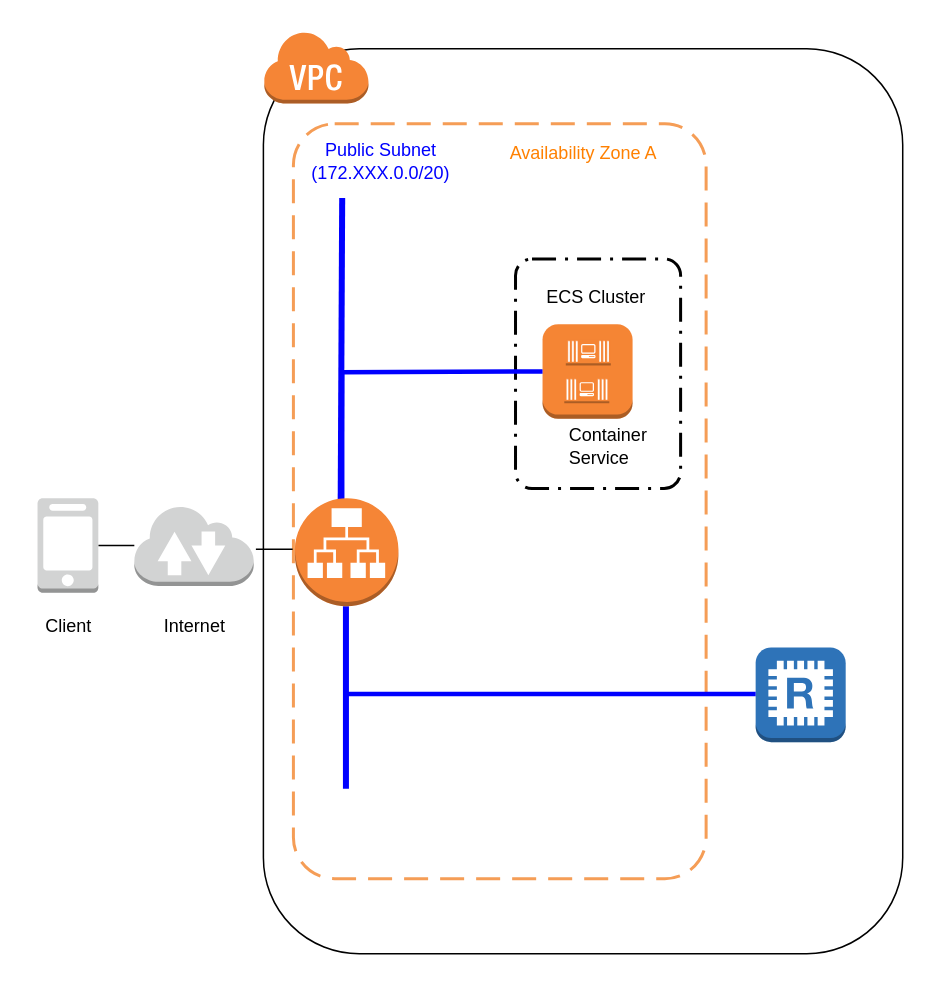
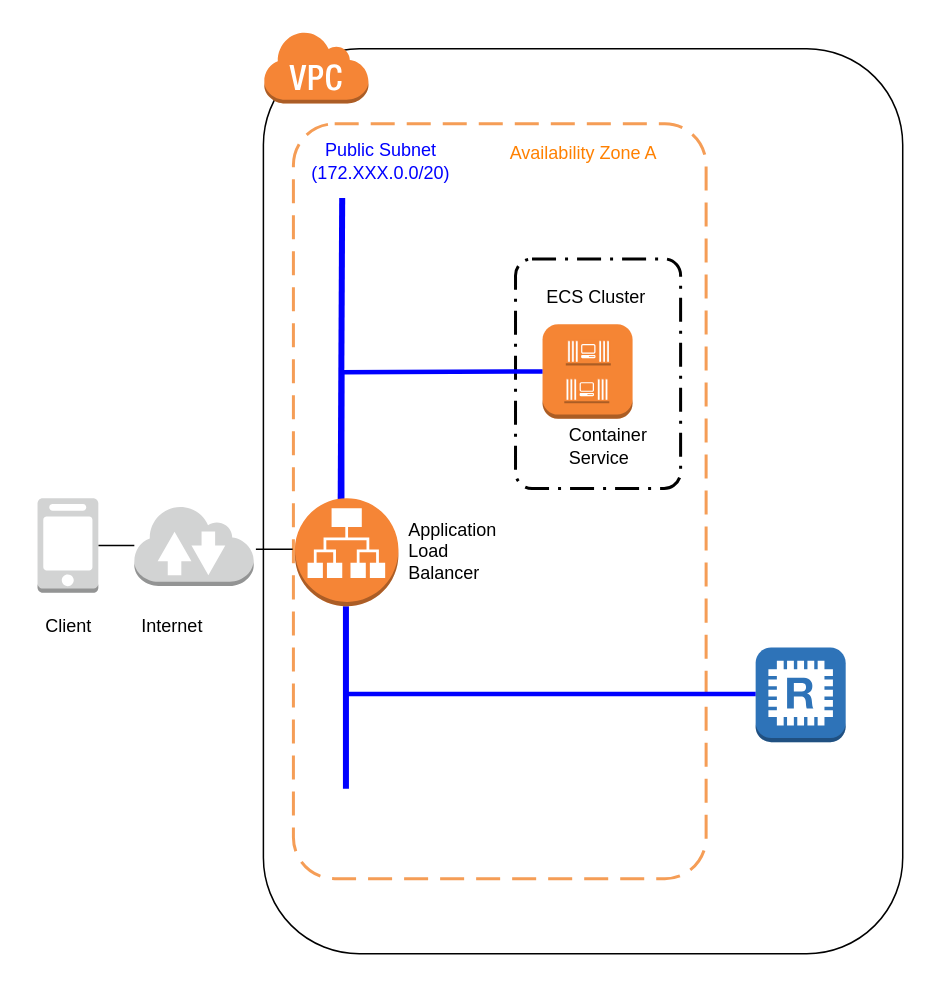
  <mxCell id="0" />
  <mxCell id="1" parent="0" />
  <mxCell id="2" value="" style="rounded=1;whiteSpace=wrap;html=1;" vertex="1" parent="1"><mxGeometry x="175" y="32" width="426" height="603" as="geometry" /></mxCell>
  <mxCell id="3" value="" style="rounded=1;arcSize=10;dashed=1;strokeColor=#F59D56;fillColor=none;gradientColor=none;dashPattern=8 4;strokeWidth=2;fontColor=#0000FF;" vertex="1" parent="1"><mxGeometry x="195" y="82" width="275" height="503" as="geometry" /></mxCell>
  <mxCell id="4" value="" style="rounded=1;arcSize=10;dashed=1;strokeColor=#000000;fillColor=none;gradientColor=none;dashPattern=8 3 1 3;strokeWidth=2;fontColor=#FF8000;" vertex="1" parent="1"><mxGeometry x="343" y="172" width="110" height="153" as="geometry" /></mxCell>
  <mxCell id="5" value="" style="endArrow=none;html=1;strokeColor=#0000FF;strokeWidth=4;exitX=0.5;exitY=0;exitPerimeter=0;" edge="1" parent="1"><mxGeometry width="50" height="50" relative="1" as="geometry"><mxPoint x="226.5" y="334.5" as="sourcePoint" /><mxPoint x="227.5" y="131.5" as="targetPoint" /></mxGeometry></mxCell>
  <mxCell id="6" value="" style="endArrow=none;html=1;strokeColor=#0000FF;strokeWidth=4;" edge="1" parent="1"><mxGeometry width="50" height="50" relative="1" as="geometry"><mxPoint x="230" y="525" as="sourcePoint" /><mxPoint x="230" y="403.5" as="targetPoint" /></mxGeometry></mxCell>
  <mxCell id="7" value="" style="dashed=0;html=1;shape=mxgraph.aws3.virtual_private_cloud;fillColor=#F58536;gradientColor=none;dashed=0;fontColor=#0000FF;aspect=fixed;" vertex="1" parent="1"><mxGeometry x="175" y="20" width="70" height="48.46" as="geometry" /></mxCell>
  <mxCell id="8" value="" style="dashed=0;html=1;shape=mxgraph.aws3.instance;fillColor=#F58534;gradientColor=none;fontColor=#0000FF;" vertex="1" parent="1"><mxGeometry x="361" y="215.5" width="60" height="63" as="geometry" /></mxCell>
  <mxCell id="9" style="edgeStyle=none;html=1;entryX=0;entryY=0.5;entryPerimeter=0;jettySize=auto;orthogonalLoop=1;strokeColor=#0000FF;strokeWidth=3;fontColor=#FF8000;rounded=0;startArrow=none;startFill=0;endArrow=none;endFill=0;exitX=0.457;exitY=0.111;exitPerimeter=0;" edge="1" parent="1" source="10" target="8"><mxGeometry relative="1" as="geometry"><mxPoint x="276.5" y="341.5" as="sourcePoint" /><Array as="points"><mxPoint x="227.5" y="247.5" /></Array></mxGeometry></mxCell>
  <mxCell id="10" value="" style="dashed=0;html=1;shape=mxgraph.aws3.application_load_balancer;fillColor=#F58536;gradientColor=none;" vertex="1" parent="1"><mxGeometry x="196" y="331.5" width="69" height="72" as="geometry" /></mxCell>
  <mxCell id="11" value="Container&lt;br&gt;Service" style="text;html=1;resizable=0;autosize=1;align=left;verticalAlign=middle;points=[];fillColor=none;strokeColor=none;rounded=0;dashed=1;fontColor=#000000;" vertex="1" parent="1"><mxGeometry x="376.5" y="281.5" width="70" height="30" as="geometry" /></mxCell>
  <mxCell id="12" value="Availability Zone A" style="text;html=1;resizable=0;autosize=1;align=center;verticalAlign=middle;points=[];fillColor=none;strokeColor=none;rounded=0;dashed=1;fontColor=#FF8000;" vertex="1" parent="1"><mxGeometry x="332.5" y="91.5" width="110" height="20" as="geometry" /></mxCell>
  <mxCell id="13" value="ECS Cluster&lt;br&gt;" style="text;html=1;resizable=0;autosize=1;align=right;verticalAlign=middle;points=[];fillColor=none;strokeColor=none;rounded=0;dashed=1;fontColor=#000000;" vertex="1" parent="1"><mxGeometry x="350.5" y="188" width="80" height="20" as="geometry" /></mxCell>
  <mxCell id="14" value="" style="dashed=0;html=1;shape=mxgraph.aws3.ec2_compute_container_3;fillColor=#F58534;gradientColor=none;fontColor=#006600;aspect=fixed;" vertex="1" parent="1"><mxGeometry x="375.5" y="251" width="30" height="17.25" as="geometry" /></mxCell>
  <mxCell id="15" value="" style="dashed=0;html=1;shape=mxgraph.aws3.ec2_compute_container_3;fillColor=#F58534;gradientColor=none;fontColor=#006600;aspect=fixed;" vertex="1" parent="1"><mxGeometry x="376.5" y="225.5" width="30" height="17.5" as="geometry" /></mxCell>
  <mxCell id="16" value="Public Subnet&lt;br&gt;(172.XXX.0.0/20)&lt;br&gt;" style="text;html=1;resizable=0;autosize=1;align=center;verticalAlign=middle;points=[];fillColor=none;strokeColor=none;rounded=0;dashed=1;fontColor=#0000FF;" vertex="1" parent="1"><mxGeometry x="198" y="91.5" width="110" height="30" as="geometry" /></mxCell>
  <mxCell id="17" value="" style="edgeStyle=orthogonalEdgeStyle;rounded=0;html=1;endArrow=none;endFill=0;jettySize=auto;orthogonalLoop=1;" edge="1" parent="1" source="18" target="19"><mxGeometry relative="1" as="geometry" /></mxCell>
  <mxCell id="18" value="" style="dashed=0;html=1;shape=mxgraph.aws3.mobile_client;fillColor=#D2D3D3;gradientColor=none;" vertex="1" parent="1"><mxGeometry x="24.5" y="331.5" width="40.5" height="63" as="geometry" /></mxCell>
  <mxCell id="19" value="" style="dashed=0;html=1;shape=mxgraph.aws3.internet_2;fillColor=#D2D3D3;gradientColor=none;" vertex="1" parent="1"><mxGeometry x="89" y="336" width="79.5" height="54" as="geometry" /></mxCell>
- <mxCell id="20" value="Internet&lt;br&gt;" style="text;html=1;resizable=0;autosize=1;align=center;verticalAlign=middle;points=[];fillColor=none;strokeColor=none;rounded=0;dashed=1;fontColor=#000000;" vertex="1" parent="1"><mxGeometry x="99" y="406.5" width="60" height="20" as="geometry" /></mxCell>
+ <mxCell id="20" value="Internet&lt;br&gt;" style="text;html=1;resizable=0;autosize=1;align=center;verticalAlign=middle;points=[];fillColor=none;strokeColor=none;rounded=0;dashed=1;fontColor=#000000;" vertex="1" parent="1"><mxGeometry x="84" y="406.5" width="60" height="20" as="geometry" /></mxCell>
  <mxCell id="21" value="Client&lt;br&gt;" style="text;html=1;resizable=0;autosize=1;align=center;verticalAlign=middle;points=[];fillColor=none;strokeColor=none;rounded=0;dashed=1;fontColor=#000000;" vertex="1" parent="1"><mxGeometry x="20" y="406.5" width="50" height="20" as="geometry" /></mxCell>
  <mxCell id="22" value="" style="edgeStyle=orthogonalEdgeStyle;rounded=0;html=1;endArrow=none;endFill=0;jettySize=auto;orthogonalLoop=1;" edge="1" parent="1"><mxGeometry relative="1" as="geometry"><mxPoint x="170" y="365.5" as="sourcePoint" /><mxPoint x="194.5" y="365.5" as="targetPoint" /></mxGeometry></mxCell>
+ <mxCell id="23" value="Application&lt;br&gt;Load&lt;br&gt;Balancer&lt;br&gt;" style="text;html=1;resizable=0;autosize=1;align=left;verticalAlign=middle;points=[];fillColor=none;strokeColor=none;rounded=0;dashed=1;fontColor=#000000;" vertex="1" parent="1"><mxGeometry x="269.5" y="341.5" width="70" height="50" as="geometry" /></mxCell>
  <mxCell id="24" value="" style="outlineConnect=0;dashed=0;verticalLabelPosition=bottom;verticalAlign=top;align=center;html=1;shape=mxgraph.aws3.redis;fillColor=#2E73B8;gradientColor=none;" vertex="1" parent="1"><mxGeometry x="503" y="431" width="60" height="63" as="geometry" /></mxCell>
  <mxCell id="25" style="rounded=0;html=1;jettySize=auto;orthogonalLoop=1;strokeColor=#0000FF;strokeWidth=3;fontColor=#FF8000;endArrow=none;endFill=0;entryX=0;entryY=0.5;entryDx=0;entryDy=0;entryPerimeter=0;" edge="1" parent="1"><mxGeometry relative="1" as="geometry"><mxPoint x="503" y="462" as="targetPoint" /><mxPoint x="231" y="462" as="sourcePoint" /></mxGeometry></mxCell>
  <mxCell id="26" style="edgeStyle=orthogonalEdgeStyle;rounded=0;orthogonalLoop=1;jettySize=auto;html=1;exitX=0.5;exitY=1;exitDx=0;exitDy=0;" edge="1" parent="1" source="2" target="2"><mxGeometry relative="1" as="geometry" /></mxCell>
  <mxCell id="27" style="edgeStyle=orthogonalEdgeStyle;rounded=0;orthogonalLoop=1;jettySize=auto;html=1;exitX=0.5;exitY=1;exitDx=0;exitDy=0;" edge="1" parent="1" source="2" target="2"><mxGeometry relative="1" as="geometry" /></mxCell>
